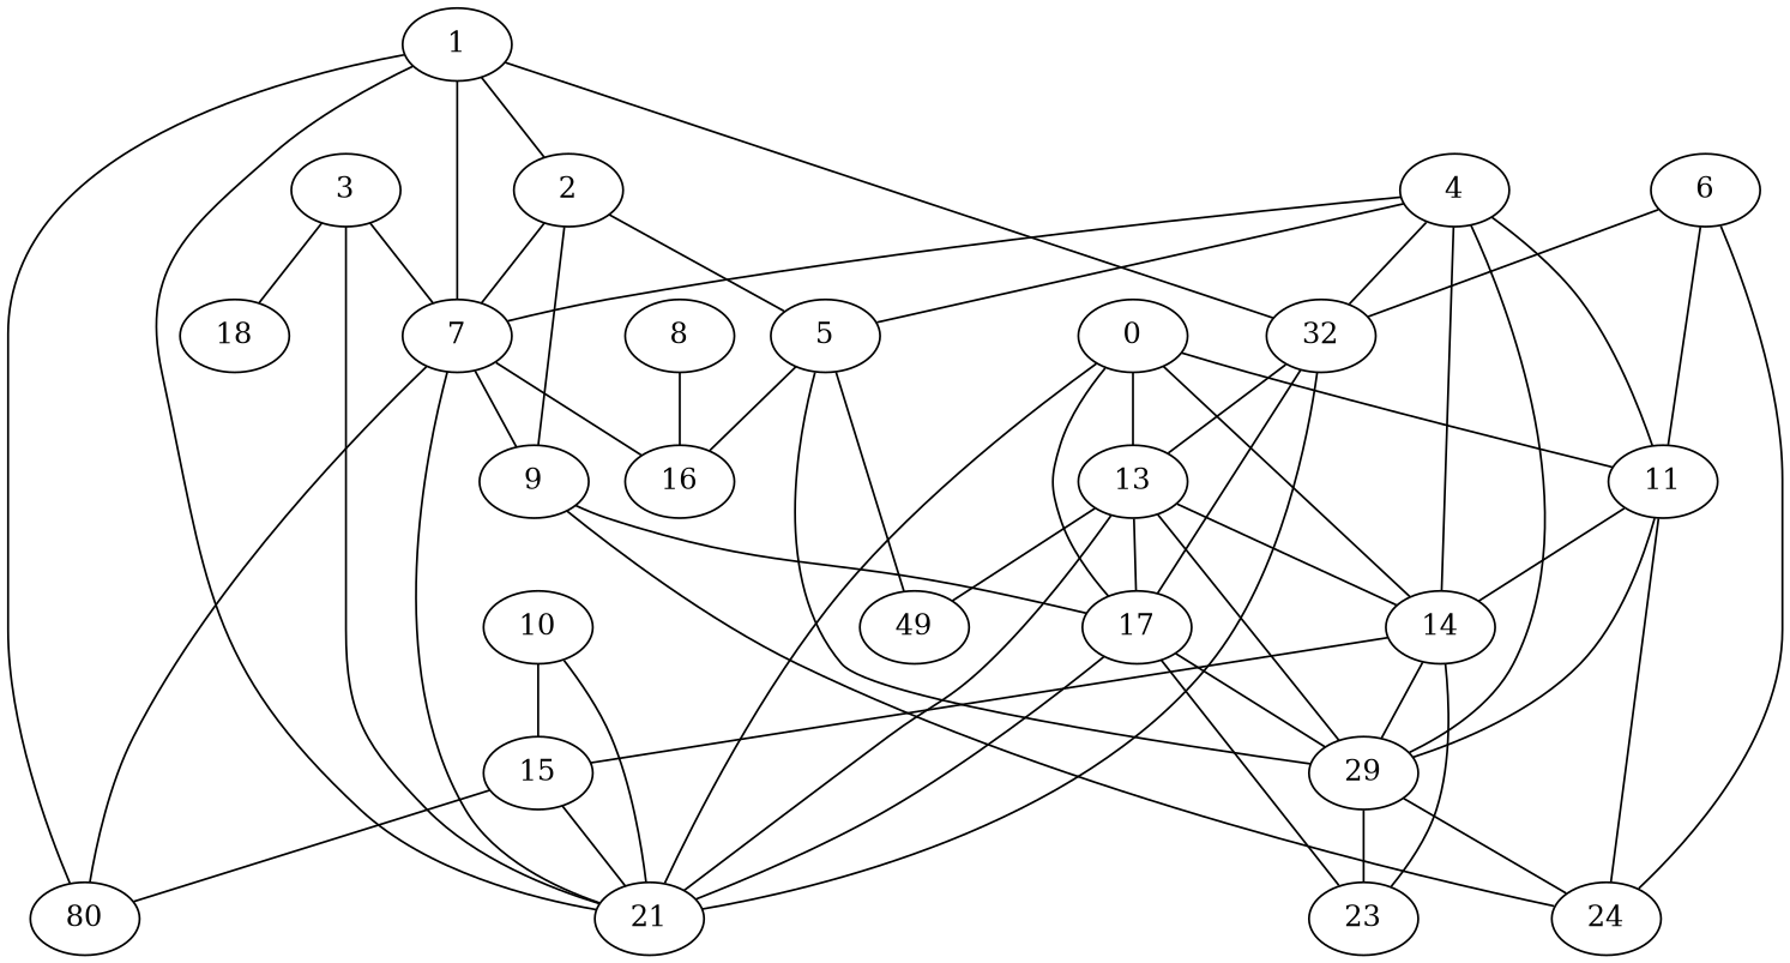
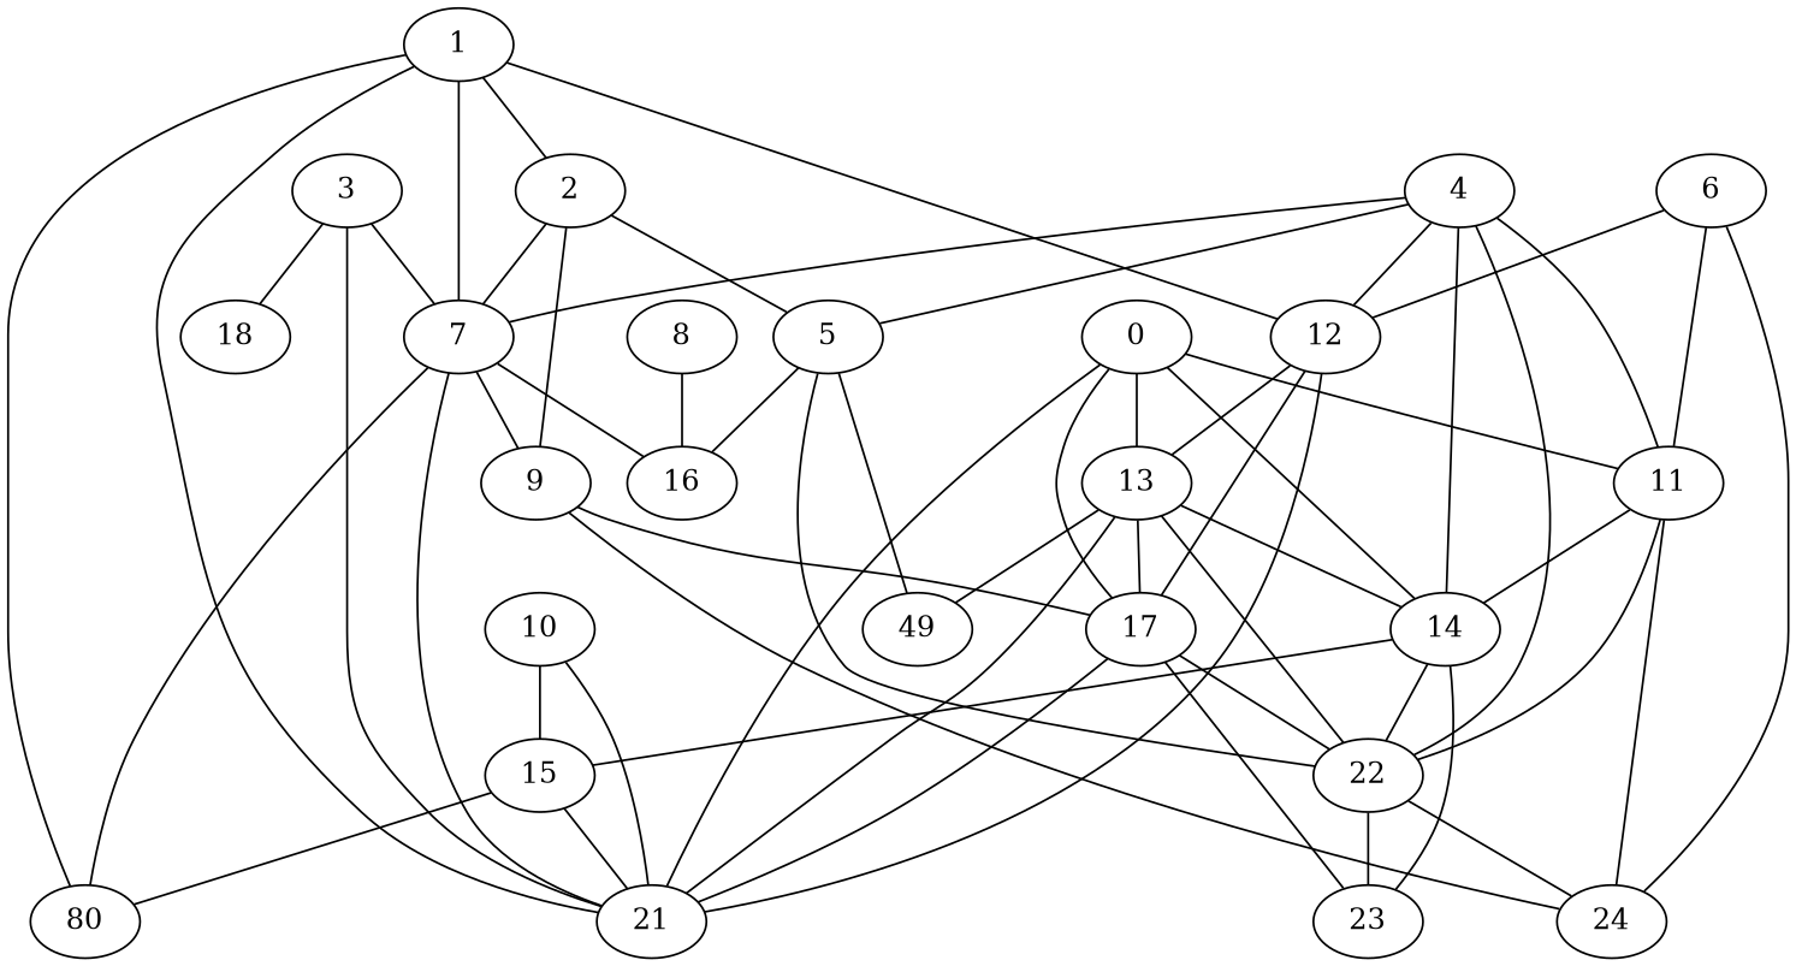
  strict graph {
    edge [is_available=True prob=1.0]
    0
    11
    13
    14
    17
    21
-   22 [label=29]
+   22
    24
    n9 [label=49]
    15
    23
    1
    2
    7
-   12 [label=32]
+   12
    n16 [label=80]
    5
    9
    16
    3
    18
    4
    6
    8
    10
    0 -- 11 [prob=0.407575871524]
    0 -- 13 [prob=0.0371133597025]
    0 -- 14 [prob=0.714908214068]
    0 -- 17 [prob=0.996684403097]
    0 -- 21 [prob=0.365927022183]
    11 -- 14 [prob=0.90661543363]
    11 -- 22 [prob=0.790312716893]
    11 -- 24 [prob=0.616485726354]
    13 -- 14 [prob=0.678726438003]
    13 -- 17 [prob=0.725795941853]
    13 -- 21 [prob=0.94589331867]
    13 -- 22 [prob=0.0875402562422]
    13 -- n9
    14 -- 22 [prob=0.183110124515]
    14 -- 15 [prob=0.0882318734947]
    14 -- 23
    17 -- 21 [prob=0.194177102827]
    17 -- 22
    17 -- 23
    22 -- 24
    22 -- 23 [prob=0.8373945886]
    15 -- 21 [prob=0.352758036644]
    15 -- n16
    1 -- 21 [prob=0.761512209019]
    1 -- 2
    1 -- 7 [prob=0.803452615905]
    1 -- 12 [prob=0.801159757656]
    1 -- n16
    2 -- 7
    2 -- 5 [prob=0.893444707875]
    2 -- 9 [prob=0.0356216887516]
    7 -- 21 [prob=0.426497622872]
    7 -- n16 [prob=0.976239131609]
    7 -- 9 [prob=0.265927415821]
    7 -- 16
    12 -- 13 [prob=0.0502731879744]
    12 -- 17 [prob=0.472947231153]
    12 -- 21 [prob=0.912364752087]
    5 -- 22 [prob=0.966963716479]
    5 -- n9
    5 -- 16 [prob=0.288182425522]
    9 -- 17 [prob=0.754361831337]
    9 -- 24 [prob=0.470928247966]
    3 -- 21
    3 -- 7 [prob=0.929703959321]
    3 -- 18 [prob=0.346626311948]
    4 -- 11
    4 -- 14 [prob=0.991168611093]
    4 -- 22 [prob=0.491769561625]
    4 -- 7 [prob=0.736856825546]
    4 -- 12 [prob=0.390481152593]
    4 -- 5
    6 -- 11 [prob=0.556570789198]
    6 -- 24 [prob=0.050105022888]
    6 -- 12 [prob=0.57437333551]
    8 -- 16 [prob=0.948661292391]
    10 -- 21 [prob=0.681426410406]
    10 -- 15 [prob=0.0113386642231]
  }
